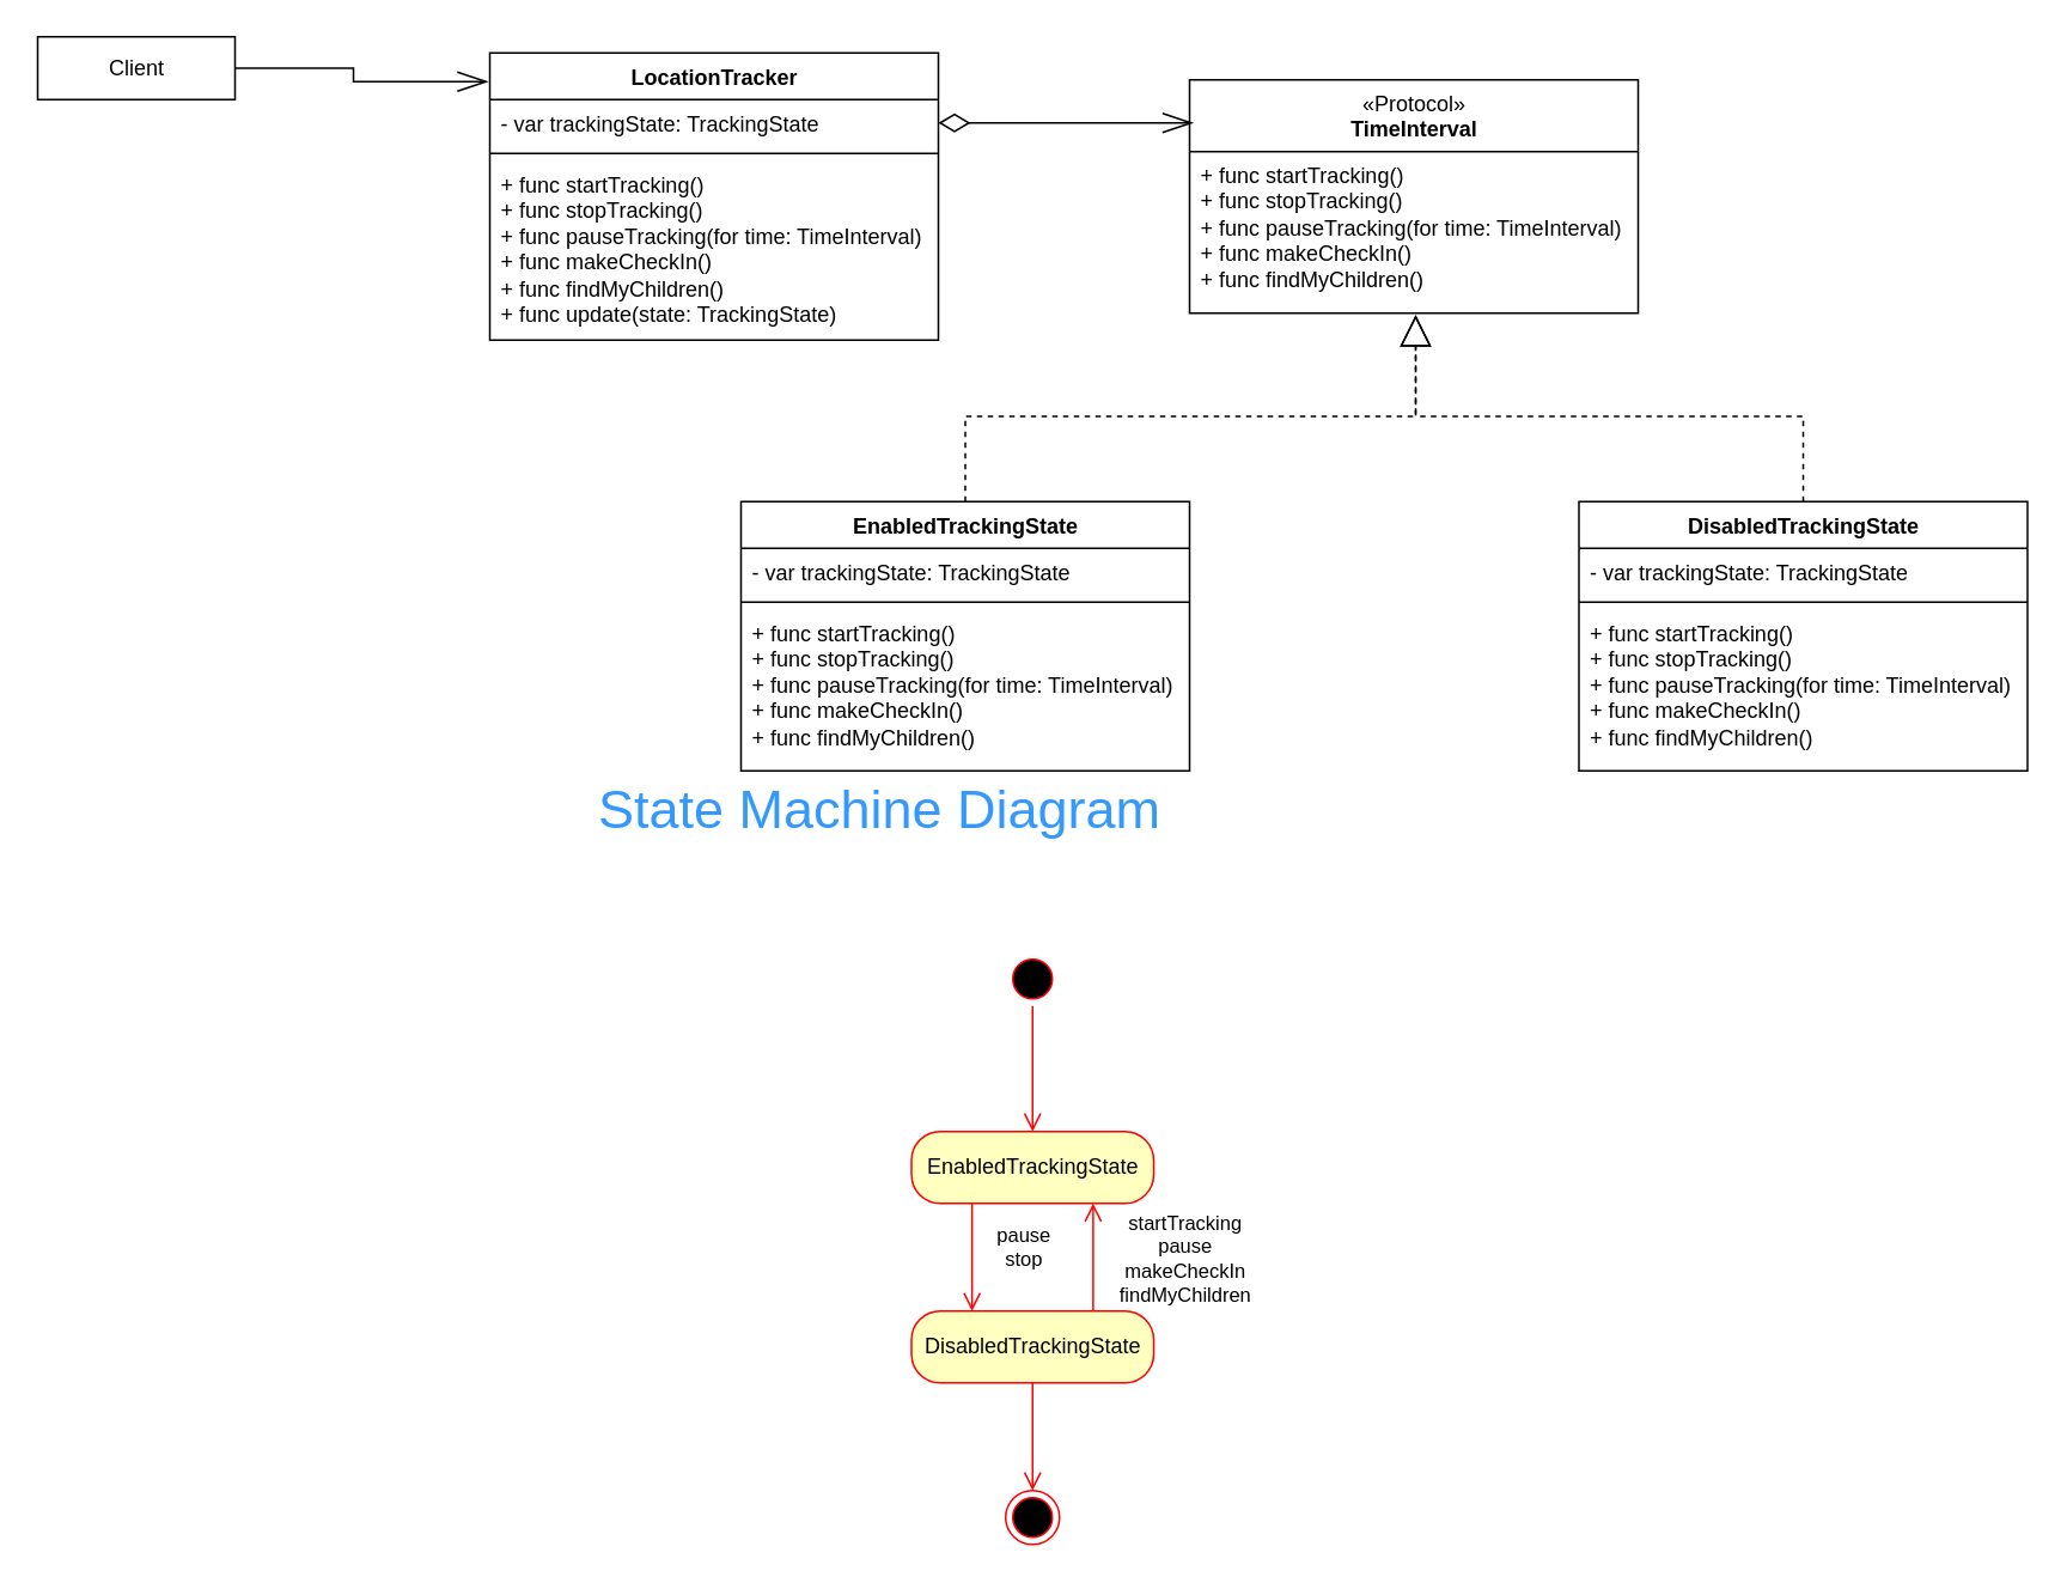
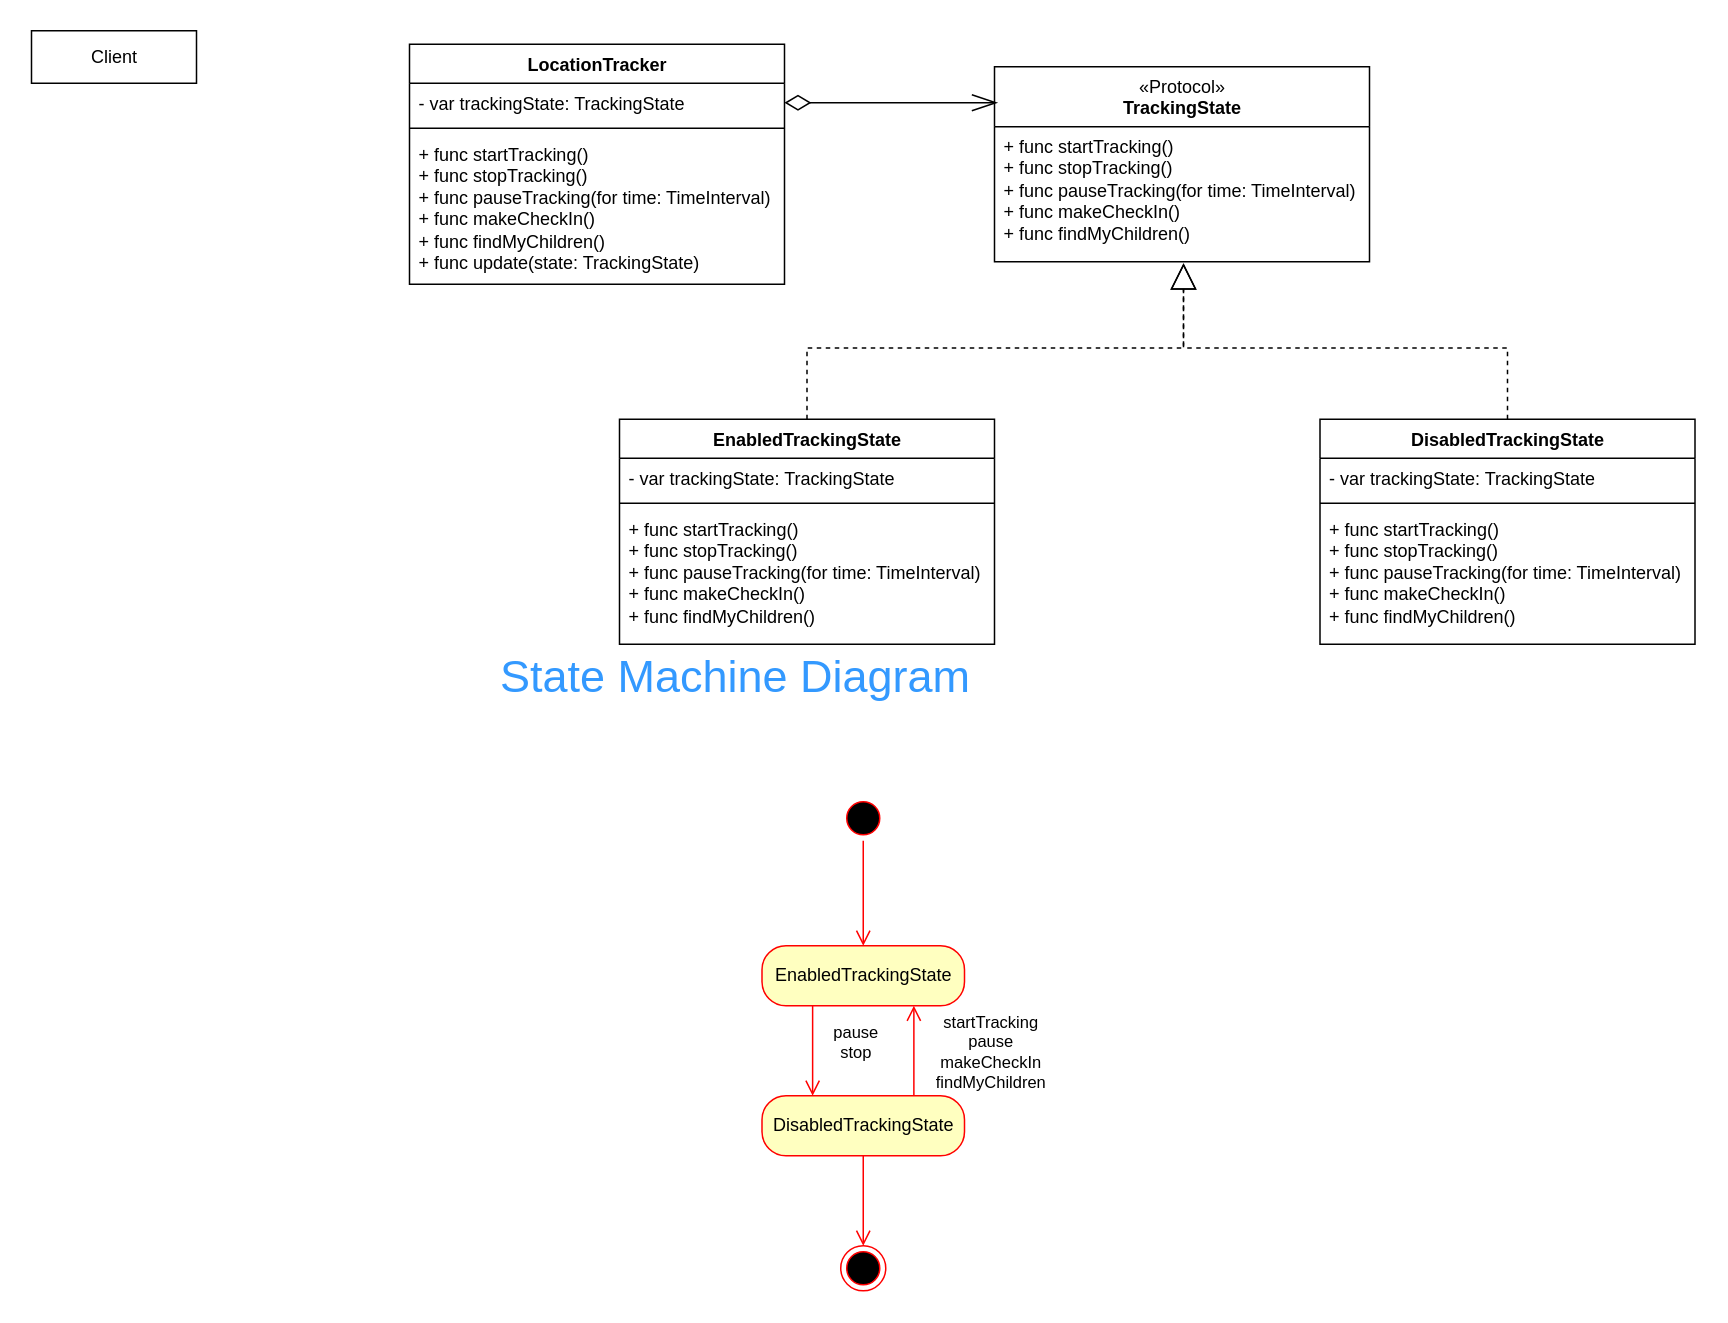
  <mxCell id="0" />
  <mxCell id="1" parent="0" />
  <mxCell id="2" value="LocationTracker" style="swimlane;fontStyle=1;align=center;verticalAlign=top;childLayout=stackLayout;horizontal=1;startSize=26;horizontalStack=0;resizeParent=1;resizeParentMax=0;resizeLast=0;collapsible=1;marginBottom=0;whiteSpace=wrap;html=1;" vertex="1" parent="1"><mxGeometry x="272.5" y="29" width="250" height="160" as="geometry" /></mxCell>
  <mxCell id="3" value="- var trackingState: TrackingState" style="text;strokeColor=none;fillColor=none;align=left;verticalAlign=top;spacingLeft=4;spacingRight=4;overflow=hidden;rotatable=0;points=[[0,0.5],[1,0.5]];portConstraint=eastwest;whiteSpace=wrap;html=1;" vertex="1" parent="2"><mxGeometry y="26" width="250" height="26" as="geometry" /></mxCell>
  <mxCell id="4" value="" style="line;strokeWidth=1;fillColor=none;align=left;verticalAlign=middle;spacingTop=-1;spacingLeft=3;spacingRight=3;rotatable=0;labelPosition=right;points=[];portConstraint=eastwest;strokeColor=inherit;" vertex="1" parent="2"><mxGeometry y="52" width="250" height="8" as="geometry" /></mxCell>
  <mxCell id="5" value="+ func startTracking()&lt;br&gt;&lt;div&gt;+ func stopTracking()&lt;/div&gt;&lt;div&gt;+ func pauseTracking(for time: TimeInterval)&lt;/div&gt;&lt;div&gt;+ func makeCheckIn()&lt;/div&gt;&lt;div&gt;+ func findMyChildren()&lt;/div&gt;&lt;div&gt;+ func update(state: TrackingState)&lt;/div&gt;" style="text;strokeColor=none;fillColor=none;align=left;verticalAlign=top;spacingLeft=4;spacingRight=4;overflow=hidden;rotatable=0;points=[[0,0.5],[1,0.5]];portConstraint=eastwest;whiteSpace=wrap;html=1;" vertex="1" parent="2"><mxGeometry y="60" width="250" height="100" as="geometry" /></mxCell>
- <mxCell id="6" value="&lt;span style=&quot;font-weight: normal;&quot;&gt;«Protocol»&lt;/span&gt;&lt;br style=&quot;border-color: var(--border-color); font-weight: 400;&quot;&gt;TimeInterval" style="swimlane;fontStyle=1;align=center;verticalAlign=top;childLayout=stackLayout;horizontal=1;startSize=40;horizontalStack=0;resizeParent=1;resizeParentMax=0;resizeLast=0;collapsible=1;marginBottom=0;whiteSpace=wrap;html=1;" vertex="1" parent="1"><mxGeometry x="662.5" y="44" width="250" height="130" as="geometry" /></mxCell>
+ <mxCell id="6" value="&lt;span style=&quot;font-weight: normal;&quot;&gt;«Protocol»&lt;/span&gt;&lt;br style=&quot;border-color: var(--border-color); font-weight: 400;&quot;&gt;TrackingState" style="swimlane;fontStyle=1;align=center;verticalAlign=top;childLayout=stackLayout;horizontal=1;startSize=40;horizontalStack=0;resizeParent=1;resizeParentMax=0;resizeLast=0;collapsible=1;marginBottom=0;whiteSpace=wrap;html=1;" vertex="1" parent="1"><mxGeometry x="662.5" y="44" width="250" height="130" as="geometry" /></mxCell>
  <mxCell id="7" value="+ func startTracking()&lt;br&gt;&lt;div&gt;+ func stopTracking()&lt;/div&gt;&lt;div&gt;+ func pauseTracking(for time: TimeInterval)&lt;/div&gt;&lt;div&gt;+ func makeCheckIn()&lt;/div&gt;&lt;div&gt;+ func findMyChildren()&lt;/div&gt;" style="text;strokeColor=none;fillColor=none;align=left;verticalAlign=top;spacingLeft=4;spacingRight=4;overflow=hidden;rotatable=0;points=[[0,0.5],[1,0.5]];portConstraint=eastwest;whiteSpace=wrap;html=1;" vertex="1" parent="6"><mxGeometry y="40" width="250" height="90" as="geometry" /></mxCell>
  <mxCell id="8" style="edgeStyle=orthogonalEdgeStyle;rounded=0;orthogonalLoop=1;jettySize=auto;html=1;exitX=0.5;exitY=0;exitDx=0;exitDy=0;entryX=0.504;entryY=1.011;entryDx=0;entryDy=0;entryPerimeter=0;endArrow=block;endFill=0;endSize=15;dashed=1;" edge="1" parent="1" source="9" target="7"><mxGeometry relative="1" as="geometry" /></mxCell>
  <mxCell id="9" value="EnabledTrackingState" style="swimlane;fontStyle=1;align=center;verticalAlign=top;childLayout=stackLayout;horizontal=1;startSize=26;horizontalStack=0;resizeParent=1;resizeParentMax=0;resizeLast=0;collapsible=1;marginBottom=0;whiteSpace=wrap;html=1;" vertex="1" parent="1"><mxGeometry x="412.5" y="279" width="250" height="150" as="geometry" /></mxCell>
  <mxCell id="10" value="- var trackingState: TrackingState" style="text;strokeColor=none;fillColor=none;align=left;verticalAlign=top;spacingLeft=4;spacingRight=4;overflow=hidden;rotatable=0;points=[[0,0.5],[1,0.5]];portConstraint=eastwest;whiteSpace=wrap;html=1;" vertex="1" parent="9"><mxGeometry y="26" width="250" height="26" as="geometry" /></mxCell>
  <mxCell id="11" value="" style="line;strokeWidth=1;fillColor=none;align=left;verticalAlign=middle;spacingTop=-1;spacingLeft=3;spacingRight=3;rotatable=0;labelPosition=right;points=[];portConstraint=eastwest;strokeColor=inherit;" vertex="1" parent="9"><mxGeometry y="52" width="250" height="8" as="geometry" /></mxCell>
  <mxCell id="12" value="+ func startTracking()&lt;br&gt;&lt;div&gt;+ func stopTracking()&lt;/div&gt;&lt;div&gt;+ func pauseTracking(for time: TimeInterval)&lt;/div&gt;&lt;div&gt;+ func makeCheckIn()&lt;/div&gt;&lt;div&gt;+ func findMyChildren()&lt;/div&gt;" style="text;strokeColor=none;fillColor=none;align=left;verticalAlign=top;spacingLeft=4;spacingRight=4;overflow=hidden;rotatable=0;points=[[0,0.5],[1,0.5]];portConstraint=eastwest;whiteSpace=wrap;html=1;" vertex="1" parent="9"><mxGeometry y="60" width="250" height="90" as="geometry" /></mxCell>
  <mxCell id="13" style="edgeStyle=orthogonalEdgeStyle;rounded=0;orthogonalLoop=1;jettySize=auto;html=1;exitX=1;exitY=0.5;exitDx=0;exitDy=0;entryX=0.008;entryY=0.185;entryDx=0;entryDy=0;entryPerimeter=0;startArrow=diamondThin;startFill=0;startSize=15;endSize=15;endArrow=openThin;endFill=0;" edge="1" parent="1" source="3" target="6"><mxGeometry relative="1" as="geometry" /></mxCell>
  <mxCell id="14" style="edgeStyle=orthogonalEdgeStyle;rounded=0;orthogonalLoop=1;jettySize=auto;html=1;exitX=0.5;exitY=0;exitDx=0;exitDy=0;entryX=0.504;entryY=1.011;entryDx=0;entryDy=0;entryPerimeter=0;endSize=15;endArrow=block;endFill=0;dashed=1;" edge="1" parent="1" source="15" target="7"><mxGeometry relative="1" as="geometry"><mxPoint x="832.5" y="289" as="targetPoint" /></mxGeometry></mxCell>
  <mxCell id="15" value="DisabledTrackingState" style="swimlane;fontStyle=1;align=center;verticalAlign=top;childLayout=stackLayout;horizontal=1;startSize=26;horizontalStack=0;resizeParent=1;resizeParentMax=0;resizeLast=0;collapsible=1;marginBottom=0;whiteSpace=wrap;html=1;" vertex="1" parent="1"><mxGeometry x="879.5" y="279" width="250" height="150" as="geometry" /></mxCell>
  <mxCell id="16" value="- var trackingState: TrackingState" style="text;strokeColor=none;fillColor=none;align=left;verticalAlign=top;spacingLeft=4;spacingRight=4;overflow=hidden;rotatable=0;points=[[0,0.5],[1,0.5]];portConstraint=eastwest;whiteSpace=wrap;html=1;" vertex="1" parent="15"><mxGeometry y="26" width="250" height="26" as="geometry" /></mxCell>
  <mxCell id="17" value="" style="line;strokeWidth=1;fillColor=none;align=left;verticalAlign=middle;spacingTop=-1;spacingLeft=3;spacingRight=3;rotatable=0;labelPosition=right;points=[];portConstraint=eastwest;strokeColor=inherit;" vertex="1" parent="15"><mxGeometry y="52" width="250" height="8" as="geometry" /></mxCell>
  <mxCell id="18" value="+ func startTracking()&lt;br&gt;&lt;div&gt;+ func stopTracking()&lt;/div&gt;&lt;div&gt;+ func pauseTracking(for time: TimeInterval)&lt;/div&gt;&lt;div&gt;+ func makeCheckIn()&lt;/div&gt;&lt;div&gt;+ func findMyChildren()&lt;/div&gt;" style="text;strokeColor=none;fillColor=none;align=left;verticalAlign=top;spacingLeft=4;spacingRight=4;overflow=hidden;rotatable=0;points=[[0,0.5],[1,0.5]];portConstraint=eastwest;whiteSpace=wrap;html=1;" vertex="1" parent="15"><mxGeometry y="60" width="250" height="90" as="geometry" /></mxCell>
- <mxCell id="19" style="edgeStyle=orthogonalEdgeStyle;rounded=0;orthogonalLoop=1;jettySize=auto;html=1;exitX=1;exitY=0.5;exitDx=0;exitDy=0;entryX=-0.004;entryY=0.1;entryDx=0;entryDy=0;entryPerimeter=0;endArrow=openThin;endFill=0;endSize=15;" edge="1" parent="1" source="20" target="2"><mxGeometry relative="1" as="geometry" /></mxCell>
  <mxCell id="20" value="Client" style="html=1;whiteSpace=wrap;" vertex="1" parent="1"><mxGeometry x="20.5" y="20" width="110" height="35" as="geometry" /></mxCell>
  <mxCell id="21" value="" style="ellipse;html=1;shape=startState;fillColor=#000000;strokeColor=#ff0000;" vertex="1" parent="1"><mxGeometry x="560" y="530" width="30" height="30" as="geometry" /></mxCell>
  <mxCell id="22" value="" style="edgeStyle=orthogonalEdgeStyle;html=1;verticalAlign=bottom;endArrow=open;endSize=8;strokeColor=#ff0000;rounded=0;entryX=0.5;entryY=0;entryDx=0;entryDy=0;" edge="1" parent="1" source="21" target="23"><mxGeometry relative="1" as="geometry"><mxPoint x="575" y="620" as="targetPoint" /></mxGeometry></mxCell>
  <mxCell id="23" value="EnabledTrackingState" style="rounded=1;whiteSpace=wrap;html=1;arcSize=40;fontColor=#000000;fillColor=#ffffc0;strokeColor=#ff0000;" vertex="1" parent="1"><mxGeometry x="507.5" y="630" width="135" height="40" as="geometry" /></mxCell>
  <mxCell id="24" value="DisabledTrackingState" style="rounded=1;whiteSpace=wrap;html=1;arcSize=40;fontColor=#000000;fillColor=#ffffc0;strokeColor=#ff0000;" vertex="1" parent="1"><mxGeometry x="507.5" y="730" width="135" height="40" as="geometry" /></mxCell>
  <mxCell id="25" value="" style="edgeStyle=orthogonalEdgeStyle;html=1;verticalAlign=bottom;endArrow=open;endSize=8;strokeColor=#ff0000;rounded=0;entryX=0.5;entryY=0;entryDx=0;entryDy=0;" edge="1" parent="1" source="24" target="26"><mxGeometry relative="1" as="geometry"><mxPoint x="575" y="830" as="targetPoint" /></mxGeometry></mxCell>
  <mxCell id="26" value="" style="ellipse;html=1;shape=endState;fillColor=#000000;strokeColor=#ff0000;" vertex="1" parent="1"><mxGeometry x="560" y="830" width="30" height="30" as="geometry" /></mxCell>
  <mxCell id="27" value="pause&lt;br&gt;stop" style="edgeStyle=orthogonalEdgeStyle;html=1;verticalAlign=bottom;endArrow=open;endSize=8;strokeColor=#ff0000;rounded=0;entryX=0.25;entryY=0;entryDx=0;entryDy=0;exitX=0.25;exitY=1;exitDx=0;exitDy=0;" edge="1" parent="1" source="23" target="24"><mxGeometry x="0.333" y="29" relative="1" as="geometry"><mxPoint x="518" y="740" as="targetPoint" /><mxPoint x="518" y="680" as="sourcePoint" /><mxPoint as="offset" /></mxGeometry></mxCell>
  <mxCell id="28" value="&lt;div&gt;startTracking&lt;br&gt;&lt;/div&gt;&lt;div&gt;pause&lt;/div&gt;&lt;div&gt;makeCheckIn&lt;br&gt;&lt;/div&gt;&lt;div&gt;findMyChildren&lt;/div&gt;" style="edgeStyle=orthogonalEdgeStyle;html=1;verticalAlign=bottom;endArrow=open;endSize=8;strokeColor=#ff0000;rounded=0;entryX=0.75;entryY=1;entryDx=0;entryDy=0;exitX=0.75;exitY=0;exitDx=0;exitDy=0;" edge="1" parent="1" source="24" target="23"><mxGeometry x="-1" y="-51" relative="1" as="geometry"><mxPoint x="585" y="680" as="targetPoint" /><mxPoint x="585" y="740" as="sourcePoint" /><mxPoint as="offset" /></mxGeometry></mxCell>
  <mxCell id="29" value="State Machine Diagram" style="text;html=1;strokeColor=none;fillColor=none;align=center;verticalAlign=middle;whiteSpace=wrap;rounded=0;fontSize=30;fontColor=#3399FF;" vertex="1" parent="1"><mxGeometry x="320" y="435" width="340" height="30" as="geometry" /></mxCell>
